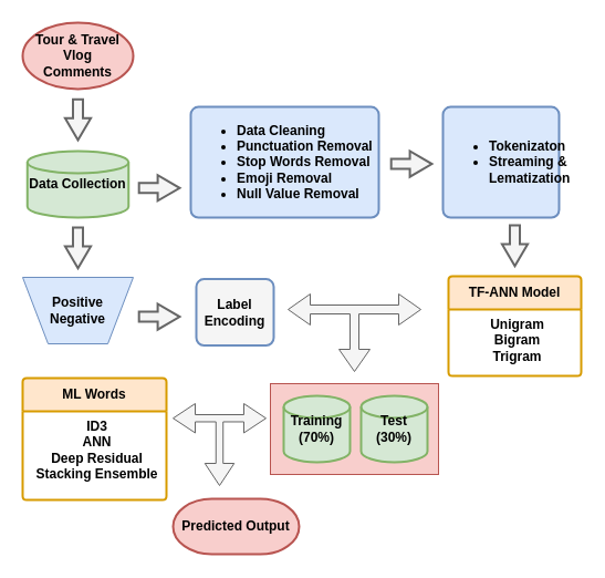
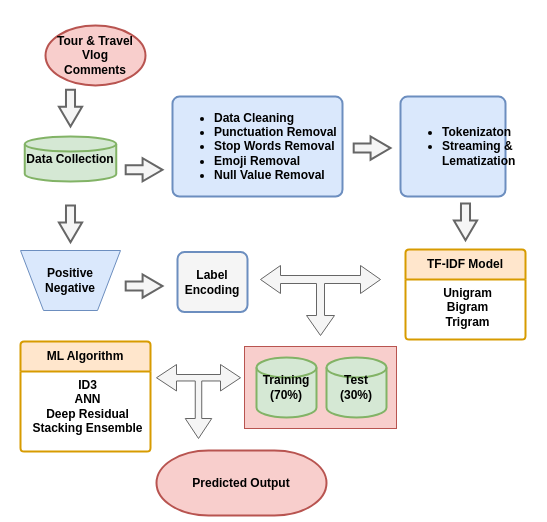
  <mxCell id="0" />
  <mxCell id="1" parent="0" />
- <mxCell id="2" value="&lt;div&gt;Tour &amp;amp; Travel&lt;/div&gt;&lt;div&gt;Vlog&lt;/div&gt;&lt;div&gt;Comments&lt;br&gt;&lt;/div&gt;" style="strokeWidth=2;html=1;shape=mxgraph.flowchart.start_2;whiteSpace=wrap;fontStyle=1;fillColor=#f8cecc;strokeColor=#b85450;" vertex="1" parent="1"><mxGeometry x="20" y="20" width="100" height="60" as="geometry" /></mxCell>
- <mxCell id="3" value="Data Collection" style="strokeWidth=2;html=1;shape=mxgraph.flowchart.database;whiteSpace=wrap;fontStyle=1;fillColor=#d5e8d4;strokeColor=#82b366;" vertex="1" parent="1"><mxGeometry x="24.25" y="136" width="91.5" height="60" as="geometry" /></mxCell>
+ <mxCell id="2" value="&lt;div&gt;Tour &amp;amp; Travel&lt;/div&gt;&lt;div&gt;Vlog&lt;/div&gt;&lt;div&gt;Comments&lt;br&gt;&lt;/div&gt;" style="strokeWidth=2;html=1;shape=mxgraph.flowchart.start_2;whiteSpace=wrap;fontStyle=1;fillColor=#f8cecc;strokeColor=#b85450;" vertex="1" parent="1"><mxGeometry x="45" y="25" width="100" height="60" as="geometry" /></mxCell>
+ <mxCell id="3" value="Data Collection" style="strokeWidth=2;html=1;shape=mxgraph.flowchart.database;whiteSpace=wrap;fontStyle=1;fillColor=#d5e8d4;strokeColor=#82b366;" vertex="1" parent="1"><mxGeometry x="24.25" y="136" width="91.5" height="45" as="geometry" /></mxCell>
  <mxCell id="4" value="&lt;div&gt;Positive&lt;/div&gt;&lt;div&gt;Negative&lt;/div&gt;" style="verticalLabelPosition=middle;verticalAlign=middle;html=1;shape=trapezoid;perimeter=trapezoidPerimeter;whiteSpace=wrap;size=0.23;arcSize=10;flipV=1;labelPosition=center;align=center;fontStyle=1;fillColor=#dae8fc;strokeColor=#6c8ebf;" vertex="1" parent="1"><mxGeometry x="20" y="250" width="100" height="60" as="geometry" /></mxCell>
  <mxCell id="5" value="&lt;div align=&quot;left&quot;&gt;&lt;ul&gt;&lt;li&gt;Data Cleaning&lt;/li&gt;&lt;li&gt;Punctuation Removal&lt;/li&gt;&lt;li&gt;Stop Words Removal&lt;/li&gt;&lt;li&gt;Emoji Removal&lt;/li&gt;&lt;li&gt;Null Value Removal&lt;/li&gt;&lt;/ul&gt;&lt;/div&gt;" style="rounded=1;whiteSpace=wrap;html=1;absoluteArcSize=1;arcSize=14;strokeWidth=2;align=left;fontStyle=1;fillColor=#dae8fc;strokeColor=#6c8ebf;" vertex="1" parent="1"><mxGeometry x="172" y="96.07" width="170" height="100" as="geometry" /></mxCell>
  <mxCell id="6" value="" style="verticalLabelPosition=bottom;verticalAlign=top;html=1;strokeWidth=2;shape=mxgraph.arrows2.arrow;dy=0.61;dx=19.91;notch=0;rotation=90;fontStyle=1;fillColor=#f5f5f5;fontColor=#333333;strokeColor=#666666;" vertex="1" parent="1"><mxGeometry x="51.595" y="96.07" width="36.81" height="23.2" as="geometry" /></mxCell>
  <mxCell id="7" value="" style="verticalLabelPosition=bottom;verticalAlign=top;html=1;strokeWidth=2;shape=mxgraph.arrows2.arrow;dy=0.61;dx=19.91;notch=0;rotation=0;fontStyle=1;fillColor=#f5f5f5;fontColor=#333333;strokeColor=#666666;" vertex="1" parent="1"><mxGeometry x="125.185" y="157.67" width="36.81" height="23.2" as="geometry" /></mxCell>
  <mxCell id="8" value="" style="verticalLabelPosition=bottom;verticalAlign=top;html=1;strokeWidth=2;shape=mxgraph.arrows2.arrow;dy=0.61;dx=19.91;notch=0;rotation=0;fontStyle=1;fillColor=#f5f5f5;fontColor=#333333;strokeColor=#666666;" vertex="1" parent="1"><mxGeometry x="353.185" y="136" width="36.81" height="23.2" as="geometry" /></mxCell>
  <mxCell id="9" value="&lt;div align=&quot;left&quot;&gt;&lt;ul&gt;&lt;li&gt;&lt;span&gt;Tokenizaton&lt;/span&gt;&lt;/li&gt;&lt;li&gt;&lt;span&gt;Streaming &amp;amp; Lematization&lt;/span&gt;&lt;/li&gt;&lt;/ul&gt;&lt;/div&gt;" style="rounded=1;whiteSpace=wrap;html=1;absoluteArcSize=1;arcSize=14;strokeWidth=2;align=left;fontStyle=1;fillColor=#dae8fc;strokeColor=#6c8ebf;" vertex="1" parent="1"><mxGeometry x="400" y="96.07" width="105" height="100" as="geometry" /></mxCell>
- <mxCell id="10" value="&lt;span style=&quot;font-size: 12px;&quot;&gt;TF-ANN Model&lt;/span&gt;" style="swimlane;childLayout=stackLayout;horizontal=1;startSize=30;horizontalStack=0;rounded=1;fontSize=12;fontStyle=1;strokeWidth=2;resizeParent=0;resizeLast=1;shadow=0;dashed=0;align=center;arcSize=4;whiteSpace=wrap;html=1;fillColor=#ffe6cc;strokeColor=#d79b00;" vertex="1" parent="1"><mxGeometry x="405" y="249" width="120" height="90" as="geometry" /></mxCell>
+ <mxCell id="10" value="&lt;span style=&quot;font-size: 12px;&quot;&gt;TF-IDF Model&lt;/span&gt;" style="swimlane;childLayout=stackLayout;horizontal=1;startSize=30;horizontalStack=0;rounded=1;fontSize=12;fontStyle=1;strokeWidth=2;resizeParent=0;resizeLast=1;shadow=0;dashed=0;align=center;arcSize=4;whiteSpace=wrap;html=1;fillColor=#ffe6cc;strokeColor=#d79b00;" vertex="1" parent="1"><mxGeometry x="405" y="249" width="120" height="90" as="geometry" /></mxCell>
  <mxCell id="11" value="&lt;div style=&quot;&quot; align=&quot;center&quot;&gt;&lt;font style=&quot;font-size: 12px;&quot;&gt;&lt;span&gt;Unigram&lt;br&gt;Bigram&lt;br&gt;Trigram&lt;/span&gt;&lt;/font&gt;&lt;/div&gt;" style="align=center;strokeColor=none;fillColor=none;spacingLeft=4;fontSize=12;verticalAlign=top;resizable=0;rotatable=0;part=1;html=1;fontStyle=1" vertex="1" parent="10"><mxGeometry y="30" width="120" height="60" as="geometry" /></mxCell>
  <mxCell id="12" value="" style="verticalLabelPosition=bottom;verticalAlign=top;html=1;strokeWidth=2;shape=mxgraph.arrows2.arrow;dy=0.61;dx=19.91;notch=0;rotation=90;fontStyle=1;fillColor=#f5f5f5;fontColor=#333333;strokeColor=#666666;" vertex="1" parent="1"><mxGeometry x="446.595" y="209.8" width="36.81" height="23.2" as="geometry" /></mxCell>
  <mxCell id="13" value="" style="verticalLabelPosition=bottom;verticalAlign=top;html=1;strokeWidth=2;shape=mxgraph.arrows2.arrow;dy=0.61;dx=19.91;notch=0;rotation=90;fontStyle=1;fillColor=#f5f5f5;fontColor=#333333;strokeColor=#666666;" vertex="1" parent="1"><mxGeometry x="51.595" y="211.8" width="36.81" height="23.2" as="geometry" /></mxCell>
  <mxCell id="14" value="" style="verticalLabelPosition=bottom;verticalAlign=top;html=1;strokeWidth=2;shape=mxgraph.arrows2.arrow;dy=0.61;dx=19.91;notch=0;rotation=0;fontStyle=1;fillColor=#f5f5f5;fontColor=#333333;strokeColor=#666666;" vertex="1" parent="1"><mxGeometry x="125.185" y="274" width="36.81" height="23.2" as="geometry" /></mxCell>
  <mxCell id="15" value="&lt;div&gt;Label&lt;/div&gt;&lt;div&gt;Encoding&lt;br&gt;&lt;/div&gt;" style="rounded=1;whiteSpace=wrap;html=1;absoluteArcSize=1;arcSize=14;strokeWidth=2;fillColor=#f5f5f5;strokeColor=#6c8ebf;fontStyle=1;" vertex="1" parent="1"><mxGeometry x="177" y="251.6" width="70" height="60" as="geometry" /></mxCell>
  <mxCell id="16" value="" style="html=1;shadow=0;dashed=0;align=center;verticalAlign=middle;shape=mxgraph.arrows2.triadArrow;dy=10;dx=20;arrowHead=28;rotation=-180;fillColor=#f5f5f5;fontColor=#333333;strokeColor=#666666;fontStyle=1" vertex="1" parent="1"><mxGeometry x="260" y="265" width="120" height="70" as="geometry" /></mxCell>
  <mxCell id="17" value="" style="group;fillColor=#f8cecc;strokeColor=#b85450;fontStyle=1" vertex="1" connectable="0" parent="1"><mxGeometry x="244" y="346" width="152" height="82" as="geometry" /></mxCell>
  <mxCell id="18" value="" style="group;fontStyle=1" vertex="1" connectable="0" parent="17"><mxGeometry x="12" y="11" width="130" height="60" as="geometry" /></mxCell>
  <mxCell id="19" value="&lt;div&gt;Training&lt;/div&gt;&lt;div&gt;(70%)&lt;br&gt;&lt;/div&gt;" style="strokeWidth=2;html=1;shape=mxgraph.flowchart.database;whiteSpace=wrap;fillColor=#d5e8d4;strokeColor=#82b366;fontStyle=1" vertex="1" parent="18"><mxGeometry width="60" height="60" as="geometry" /></mxCell>
  <mxCell id="20" value="&lt;div&gt;Test&lt;/div&gt;&lt;div&gt;(30%)&lt;br&gt;&lt;/div&gt;" style="strokeWidth=2;html=1;shape=mxgraph.flowchart.database;whiteSpace=wrap;fillColor=#d5e8d4;strokeColor=#82b366;fontStyle=1" vertex="1" parent="18"><mxGeometry x="70" width="60" height="60" as="geometry" /></mxCell>
  <mxCell id="21" value="" style="html=1;shadow=0;dashed=0;align=center;verticalAlign=middle;shape=mxgraph.arrows2.triadArrow;dy=10;dx=20;arrowHead=26.47;rotation=-180;fillColor=#f5f5f5;fontColor=#333333;strokeColor=#666666;fontStyle=1" vertex="1" parent="1"><mxGeometry x="156" y="364" width="84" height="74" as="geometry" /></mxCell>
- <mxCell id="22" value="ML Words" style="swimlane;childLayout=stackLayout;horizontal=1;startSize=30;horizontalStack=0;rounded=1;fontSize=12;fontStyle=1;strokeWidth=2;resizeParent=0;resizeLast=1;shadow=0;dashed=0;align=center;arcSize=4;whiteSpace=wrap;html=1;fillColor=#ffe6cc;strokeColor=#d79b00;" vertex="1" parent="1"><mxGeometry x="20" y="341" width="130" height="110" as="geometry" /></mxCell>
+ <mxCell id="22" value="ML Algorithm" style="swimlane;childLayout=stackLayout;horizontal=1;startSize=30;horizontalStack=0;rounded=1;fontSize=12;fontStyle=1;strokeWidth=2;resizeParent=0;resizeLast=1;shadow=0;dashed=0;align=center;arcSize=4;whiteSpace=wrap;html=1;fillColor=#ffe6cc;strokeColor=#d79b00;" vertex="1" parent="1"><mxGeometry x="20" y="341" width="130" height="110" as="geometry" /></mxCell>
  <mxCell id="23" value="&lt;div&gt;&lt;span&gt;ID3&lt;/span&gt;&lt;/div&gt;&lt;div&gt;&lt;span&gt;ANN&lt;/span&gt;&lt;/div&gt;&lt;div&gt;&lt;span&gt;Deep Residual&lt;/span&gt;&lt;/div&gt;&lt;div&gt;&lt;span&gt;Stacking Ensemble&lt;br&gt;&lt;/span&gt;&lt;/div&gt;&lt;div&gt;&lt;span&gt;&lt;br&gt;&lt;/span&gt;&lt;/div&gt;" style="align=center;strokeColor=none;fillColor=none;spacingLeft=4;fontSize=12;verticalAlign=top;resizable=0;rotatable=0;part=1;html=1;fontStyle=1" vertex="1" parent="22"><mxGeometry y="30" width="130" height="80" as="geometry" /></mxCell>
  <mxCell id="24" style="edgeStyle=orthogonalEdgeStyle;rounded=0;orthogonalLoop=1;jettySize=auto;html=1;exitX=0.5;exitY=1;exitDx=0;exitDy=0;fontStyle=1" edge="1" parent="22" source="23" target="23"><mxGeometry relative="1" as="geometry" /></mxCell>
- <mxCell id="25" value="&lt;div&gt;Predicted Output&lt;br&gt;&lt;/div&gt;" style="strokeWidth=2;html=1;shape=mxgraph.flowchart.terminator;whiteSpace=wrap;fillColor=#f8cecc;strokeColor=#b85450;fontStyle=1" vertex="1" parent="1"><mxGeometry x="156" y="450" width="114" height="50" as="geometry" /></mxCell>
+ <mxCell id="25" value="&lt;div&gt;Predicted Output&lt;br&gt;&lt;/div&gt;" style="strokeWidth=2;html=1;shape=mxgraph.flowchart.terminator;whiteSpace=wrap;fillColor=#f8cecc;strokeColor=#b85450;fontStyle=1" vertex="1" parent="1"><mxGeometry x="156" y="450" width="170" height="65" as="geometry" /></mxCell>
